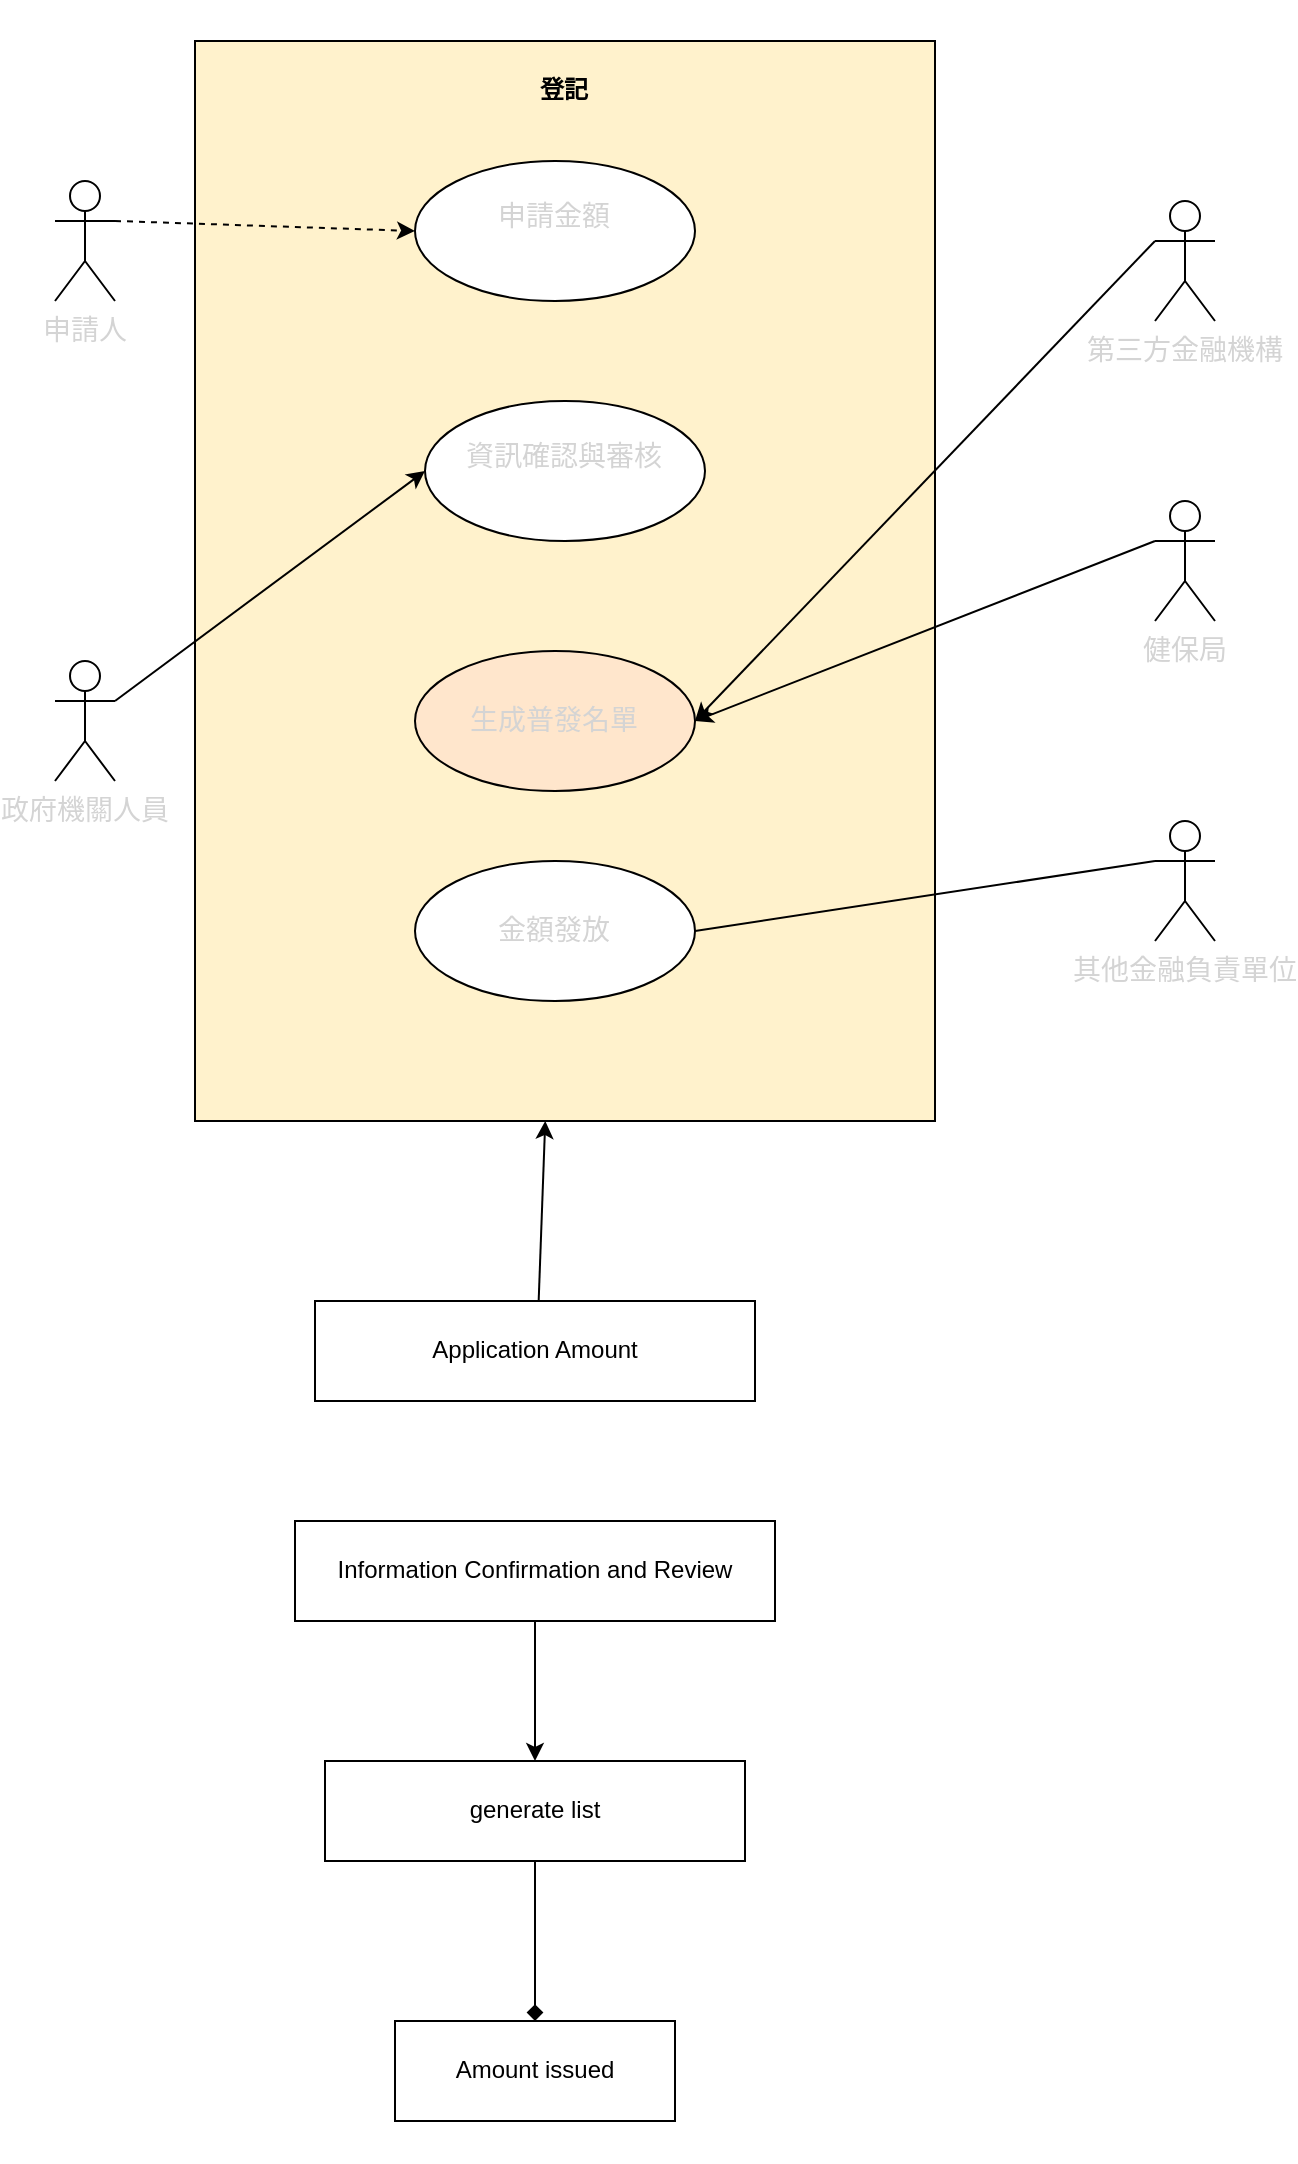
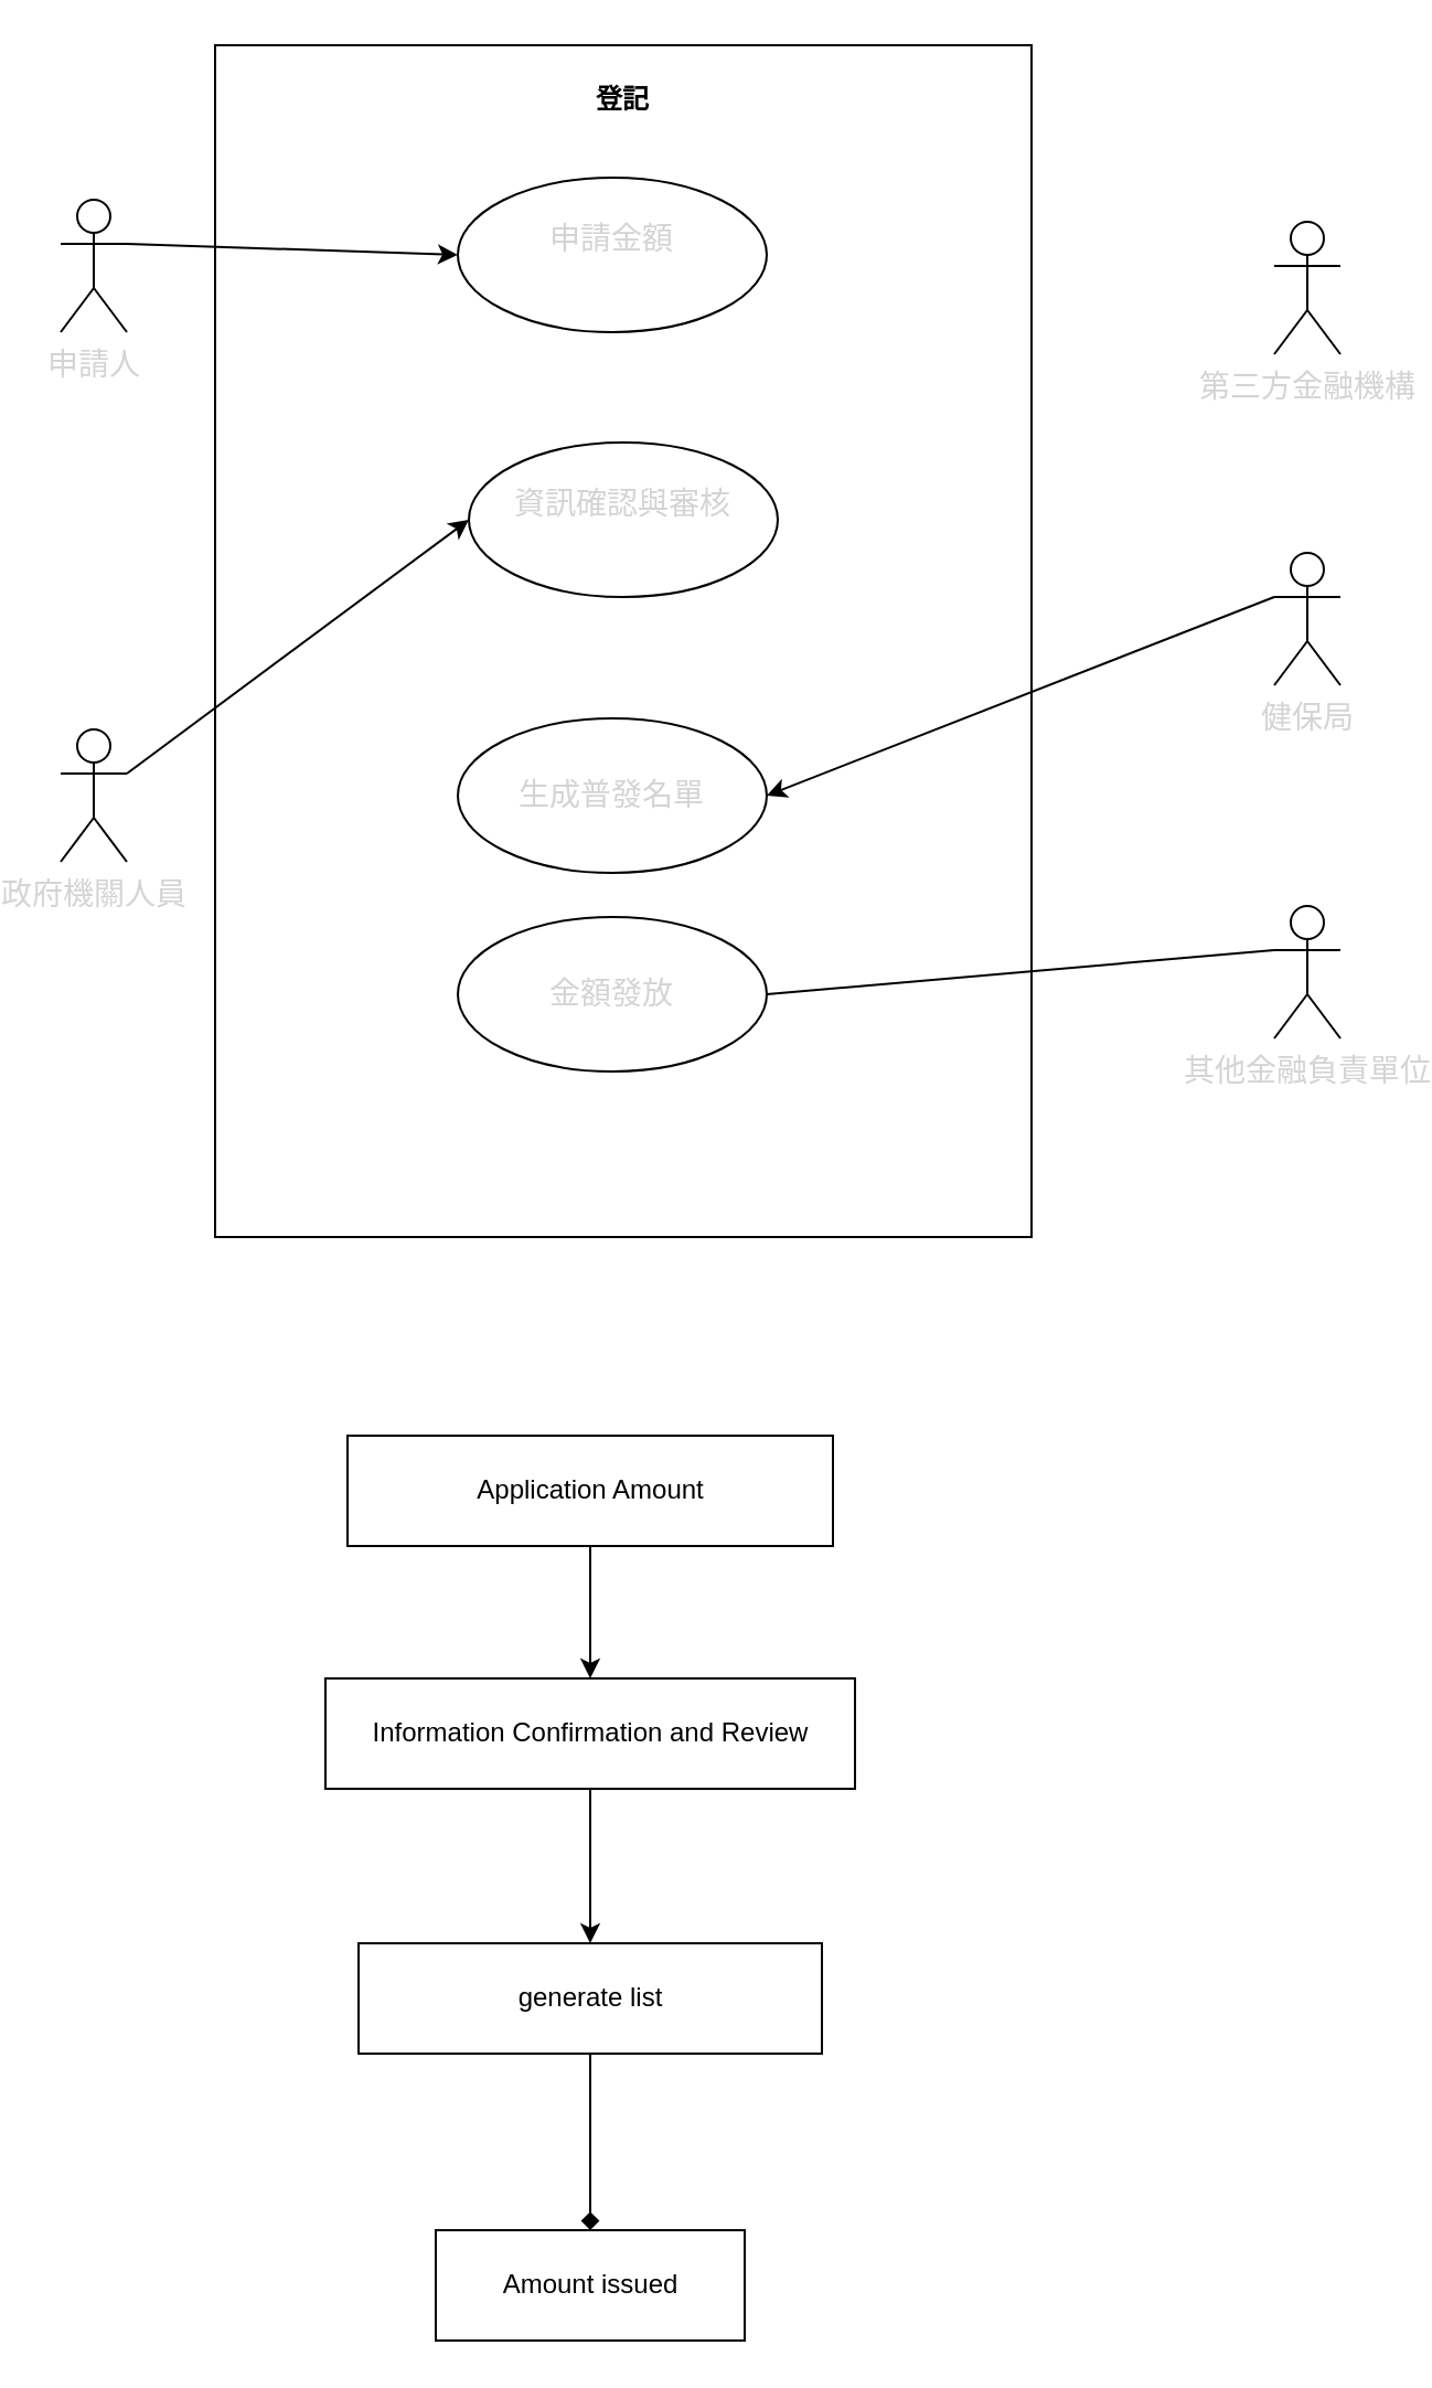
  <mxCell id="0" />
  <mxCell id="1" parent="0" />
- <mxCell id="2" style="edgeStyle=none;html=1;exitX=0.5;exitY=1;exitDx=0;exitDy=0;" edge="1" parent="1" source="3" target="14"><mxGeometry relative="1" as="geometry" /></mxCell>
+ <mxCell id="2" style="edgeStyle=none;html=1;exitX=0.5;exitY=1;exitDx=0;exitDy=0;" edge="1" parent="1" source="3" target="5"><mxGeometry relative="1" as="geometry" /></mxCell>
  <mxCell id="3" value="Application Amount" style="html=1;" vertex="1" parent="1"><mxGeometry x="150" y="650" width="220" height="50" as="geometry" /></mxCell>
  <mxCell id="4" style="edgeStyle=none;html=1;exitX=0.5;exitY=1;exitDx=0;exitDy=0;" edge="1" parent="1" source="5" target="7"><mxGeometry relative="1" as="geometry" /></mxCell>
  <mxCell id="5" value="Information Confirmation and Review" style="html=1;" vertex="1" parent="1"><mxGeometry x="140" y="760" width="240" height="50" as="geometry" /></mxCell>
  <mxCell id="6" style="edgeStyle=none;html=1;exitX=0.5;exitY=1;exitDx=0;exitDy=0;entryX=0.5;entryY=0;entryDx=0;entryDy=0;endArrow=diamond;" edge="1" parent="1" source="7" target="8"><mxGeometry relative="1" as="geometry" /></mxCell>
  <mxCell id="7" value="generate list" style="html=1;" vertex="1" parent="1"><mxGeometry x="155" y="880" width="210" height="50" as="geometry" /></mxCell>
  <mxCell id="8" value="Amount issued" style="html=1;" vertex="1" parent="1"><mxGeometry x="190" y="1010" width="140" height="50" as="geometry" /></mxCell>
  <mxCell id="9" value="&lt;span style=&quot;color: rgb(212, 212, 212); font-family: -apple-system, BlinkMacSystemFont, &amp;quot;Segoe WPC&amp;quot;, &amp;quot;Segoe UI&amp;quot;, system-ui, Ubuntu, &amp;quot;Droid Sans&amp;quot;, sans-serif; font-size: 14px; text-align: start;&quot;&gt;申請人&lt;/span&gt;" style="shape=umlActor;verticalLabelPosition=bottom;verticalAlign=top;html=1;" vertex="1" parent="1"><mxGeometry x="20" y="90" width="30" height="60" as="geometry" /></mxCell>
  <mxCell id="10" value="&lt;span style=&quot;color: rgb(212, 212, 212); font-family: -apple-system, BlinkMacSystemFont, &amp;quot;Segoe WPC&amp;quot;, &amp;quot;Segoe UI&amp;quot;, system-ui, Ubuntu, &amp;quot;Droid Sans&amp;quot;, sans-serif; font-size: 14px; text-align: start;&quot;&gt;政府機關人員&lt;/span&gt;" style="shape=umlActor;verticalLabelPosition=bottom;verticalAlign=top;html=1;" vertex="1" parent="1"><mxGeometry x="20" y="330" width="30" height="60" as="geometry" /></mxCell>
  <mxCell id="11" value="&lt;span style=&quot;color: rgb(212, 212, 212); font-family: -apple-system, BlinkMacSystemFont, &amp;quot;Segoe WPC&amp;quot;, &amp;quot;Segoe UI&amp;quot;, system-ui, Ubuntu, &amp;quot;Droid Sans&amp;quot;, sans-serif; font-size: 14px; text-align: start;&quot;&gt;第三方金融機構&lt;/span&gt;" style="shape=umlActor;verticalLabelPosition=bottom;verticalAlign=top;html=1;" vertex="1" parent="1"><mxGeometry x="570" y="100" width="30" height="60" as="geometry" /></mxCell>
  <mxCell id="12" value="&lt;span style=&quot;color: rgb(212, 212, 212); font-family: -apple-system, BlinkMacSystemFont, &amp;quot;Segoe WPC&amp;quot;, &amp;quot;Segoe UI&amp;quot;, system-ui, Ubuntu, &amp;quot;Droid Sans&amp;quot;, sans-serif; font-size: 14px; text-align: start;&quot;&gt;健保局&lt;/span&gt;" style="shape=umlActor;verticalLabelPosition=bottom;verticalAlign=top;html=1;" vertex="1" parent="1"><mxGeometry x="570" y="250" width="30" height="60" as="geometry" /></mxCell>
  <mxCell id="13" value="&lt;span style=&quot;color: rgb(212, 212, 212); font-family: -apple-system, BlinkMacSystemFont, &amp;quot;Segoe WPC&amp;quot;, &amp;quot;Segoe UI&amp;quot;, system-ui, Ubuntu, &amp;quot;Droid Sans&amp;quot;, sans-serif; font-size: 14px; text-align: start;&quot;&gt;其他金融負責單位&lt;/span&gt;" style="shape=umlActor;verticalLabelPosition=bottom;verticalAlign=top;html=1;" vertex="1" parent="1"><mxGeometry x="570" y="410" width="30" height="60" as="geometry" /></mxCell>
- <mxCell id="14" value="&lt;p style=&quot;margin:0px;margin-top:4px;text-align:center;&quot;&gt;&lt;br&gt;&lt;b&gt;登記&lt;/b&gt;&lt;/p&gt;" style="verticalAlign=top;align=left;overflow=fill;fontSize=12;fontFamily=Helvetica;html=1;fillColor=#fff2cc;" vertex="1" parent="1"><mxGeometry x="90" y="20" width="370" height="540" as="geometry" /></mxCell>
+ <mxCell id="14" value="&lt;p style=&quot;margin:0px;margin-top:4px;text-align:center;&quot;&gt;&lt;br&gt;&lt;b&gt;登記&lt;/b&gt;&lt;/p&gt;" style="verticalAlign=top;align=left;overflow=fill;fontSize=12;fontFamily=Helvetica;html=1;" vertex="1" parent="1"><mxGeometry x="90" y="20" width="370" height="540" as="geometry" /></mxCell>
  <mxCell id="15" value="&#10;&lt;span style=&quot;color: rgb(212, 212, 212); font-family: -apple-system, BlinkMacSystemFont, &amp;quot;Segoe WPC&amp;quot;, &amp;quot;Segoe UI&amp;quot;, system-ui, Ubuntu, &amp;quot;Droid Sans&amp;quot;, sans-serif; font-size: 14px; font-style: normal; font-variant-ligatures: normal; font-variant-caps: normal; font-weight: 400; letter-spacing: normal; orphans: 2; text-align: start; text-indent: 0px; text-transform: none; widows: 2; word-spacing: 0px; -webkit-text-stroke-width: 0px; text-decoration-thickness: initial; text-decoration-style: initial; text-decoration-color: initial; float: none; display: inline !important;&quot;&gt;申請金額&lt;/span&gt;&#10;&#10;" style="ellipse;whiteSpace=wrap;html=1;" vertex="1" parent="1"><mxGeometry x="200" y="80" width="140" height="70" as="geometry" /></mxCell>
  <mxCell id="16" value="&#10;&lt;span style=&quot;color: rgb(212, 212, 212); font-family: -apple-system, BlinkMacSystemFont, &amp;quot;Segoe WPC&amp;quot;, &amp;quot;Segoe UI&amp;quot;, system-ui, Ubuntu, &amp;quot;Droid Sans&amp;quot;, sans-serif; font-size: 14px; font-style: normal; font-variant-ligatures: normal; font-variant-caps: normal; font-weight: 400; letter-spacing: normal; orphans: 2; text-align: start; text-indent: 0px; text-transform: none; widows: 2; word-spacing: 0px; -webkit-text-stroke-width: 0px; text-decoration-thickness: initial; text-decoration-style: initial; text-decoration-color: initial; float: none; display: inline !important;&quot;&gt;資訊確認與審核&lt;/span&gt;&#10;&#10;" style="ellipse;whiteSpace=wrap;html=1;" vertex="1" parent="1"><mxGeometry x="205" y="200" width="140" height="70" as="geometry" /></mxCell>
- <mxCell id="17" value="&lt;span style=&quot;color: rgb(212, 212, 212); font-family: -apple-system, BlinkMacSystemFont, &amp;quot;Segoe WPC&amp;quot;, &amp;quot;Segoe UI&amp;quot;, system-ui, Ubuntu, &amp;quot;Droid Sans&amp;quot;, sans-serif; font-size: 14px; text-align: start;&quot;&gt;生成普發名單&lt;/span&gt;" style="ellipse;whiteSpace=wrap;html=1;fillColor=#ffe6cc;" vertex="1" parent="1"><mxGeometry x="200" y="325" width="140" height="70" as="geometry" /></mxCell>
- <mxCell id="18" value="&lt;span style=&quot;color: rgb(212, 212, 212); font-family: -apple-system, BlinkMacSystemFont, &amp;quot;Segoe WPC&amp;quot;, &amp;quot;Segoe UI&amp;quot;, system-ui, Ubuntu, &amp;quot;Droid Sans&amp;quot;, sans-serif; font-size: 14px; text-align: start;&quot;&gt;金額發放&lt;/span&gt;" style="ellipse;whiteSpace=wrap;html=1;" vertex="1" parent="1"><mxGeometry x="200" y="430" width="140" height="70" as="geometry" /></mxCell>
- <mxCell id="19" style="edgeStyle=none;html=1;exitX=0;exitY=0.333;exitDx=0;exitDy=0;exitPerimeter=0;entryX=1;entryY=0.5;entryDx=0;entryDy=0;" edge="1" parent="1" source="11" target="17"><mxGeometry relative="1" as="geometry" /></mxCell>
+ <mxCell id="17" value="&lt;span style=&quot;color: rgb(212, 212, 212); font-family: -apple-system, BlinkMacSystemFont, &amp;quot;Segoe WPC&amp;quot;, &amp;quot;Segoe UI&amp;quot;, system-ui, Ubuntu, &amp;quot;Droid Sans&amp;quot;, sans-serif; font-size: 14px; text-align: start;&quot;&gt;生成普發名單&lt;/span&gt;" style="ellipse;whiteSpace=wrap;html=1;" vertex="1" parent="1"><mxGeometry x="200" y="325" width="140" height="70" as="geometry" /></mxCell>
+ <mxCell id="18" value="&lt;span style=&quot;color: rgb(212, 212, 212); font-family: -apple-system, BlinkMacSystemFont, &amp;quot;Segoe WPC&amp;quot;, &amp;quot;Segoe UI&amp;quot;, system-ui, Ubuntu, &amp;quot;Droid Sans&amp;quot;, sans-serif; font-size: 14px; text-align: start;&quot;&gt;金額發放&lt;/span&gt;" style="ellipse;whiteSpace=wrap;html=1;" vertex="1" parent="1"><mxGeometry x="200" y="415" width="140" height="70" as="geometry" /></mxCell>
  <mxCell id="20" style="edgeStyle=none;html=1;exitX=0;exitY=0.333;exitDx=0;exitDy=0;exitPerimeter=0;" edge="1" parent="1" source="12"><mxGeometry relative="1" as="geometry"><mxPoint x="340" y="360" as="targetPoint" /></mxGeometry></mxCell>
  <mxCell id="21" style="edgeStyle=none;html=1;exitX=1;exitY=0.333;exitDx=0;exitDy=0;exitPerimeter=0;entryX=0;entryY=0.5;entryDx=0;entryDy=0;" edge="1" parent="1" source="10" target="16"><mxGeometry relative="1" as="geometry" /></mxCell>
- <mxCell id="22" style="edgeStyle=none;html=1;exitX=1;exitY=0.333;exitDx=0;exitDy=0;exitPerimeter=0;entryX=0;entryY=0.5;entryDx=0;entryDy=0;dashed=1;" edge="1" parent="1" source="9" target="15"><mxGeometry relative="1" as="geometry" /></mxCell>
+ <mxCell id="22" style="edgeStyle=none;html=1;exitX=1;exitY=0.333;exitDx=0;exitDy=0;exitPerimeter=0;entryX=0;entryY=0.5;entryDx=0;entryDy=0;" edge="1" parent="1" source="9" target="15"><mxGeometry relative="1" as="geometry" /></mxCell>
  <mxCell id="23" style="edgeStyle=none;html=1;exitX=0;exitY=0.333;exitDx=0;exitDy=0;exitPerimeter=0;entryX=1;entryY=0.5;entryDx=0;entryDy=0;endArrow=none;" edge="1" parent="1" source="13" target="18"><mxGeometry relative="1" as="geometry" /></mxCell>
